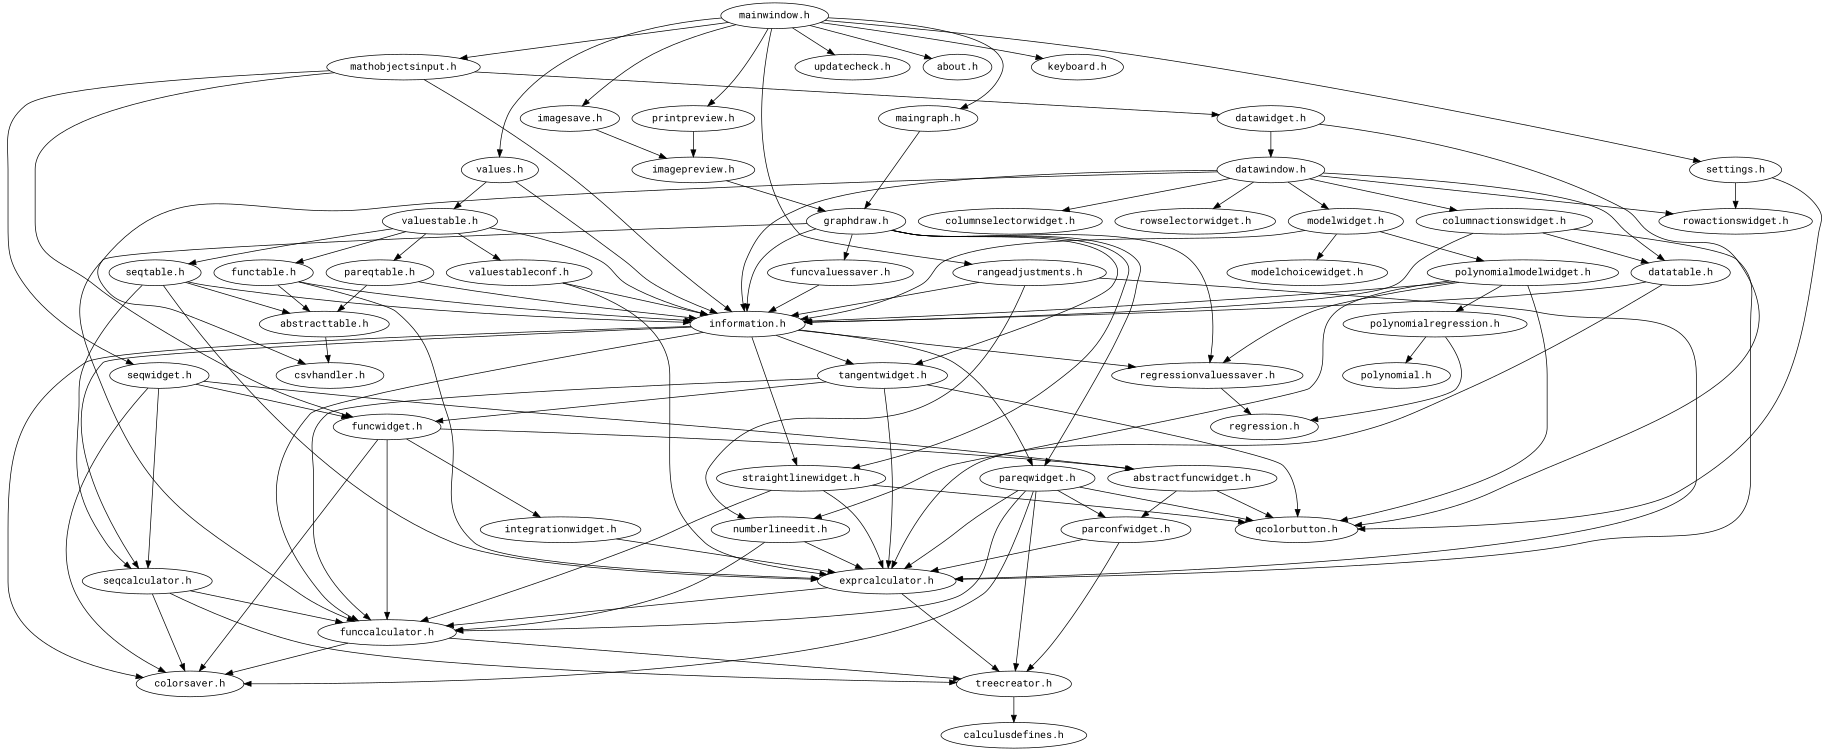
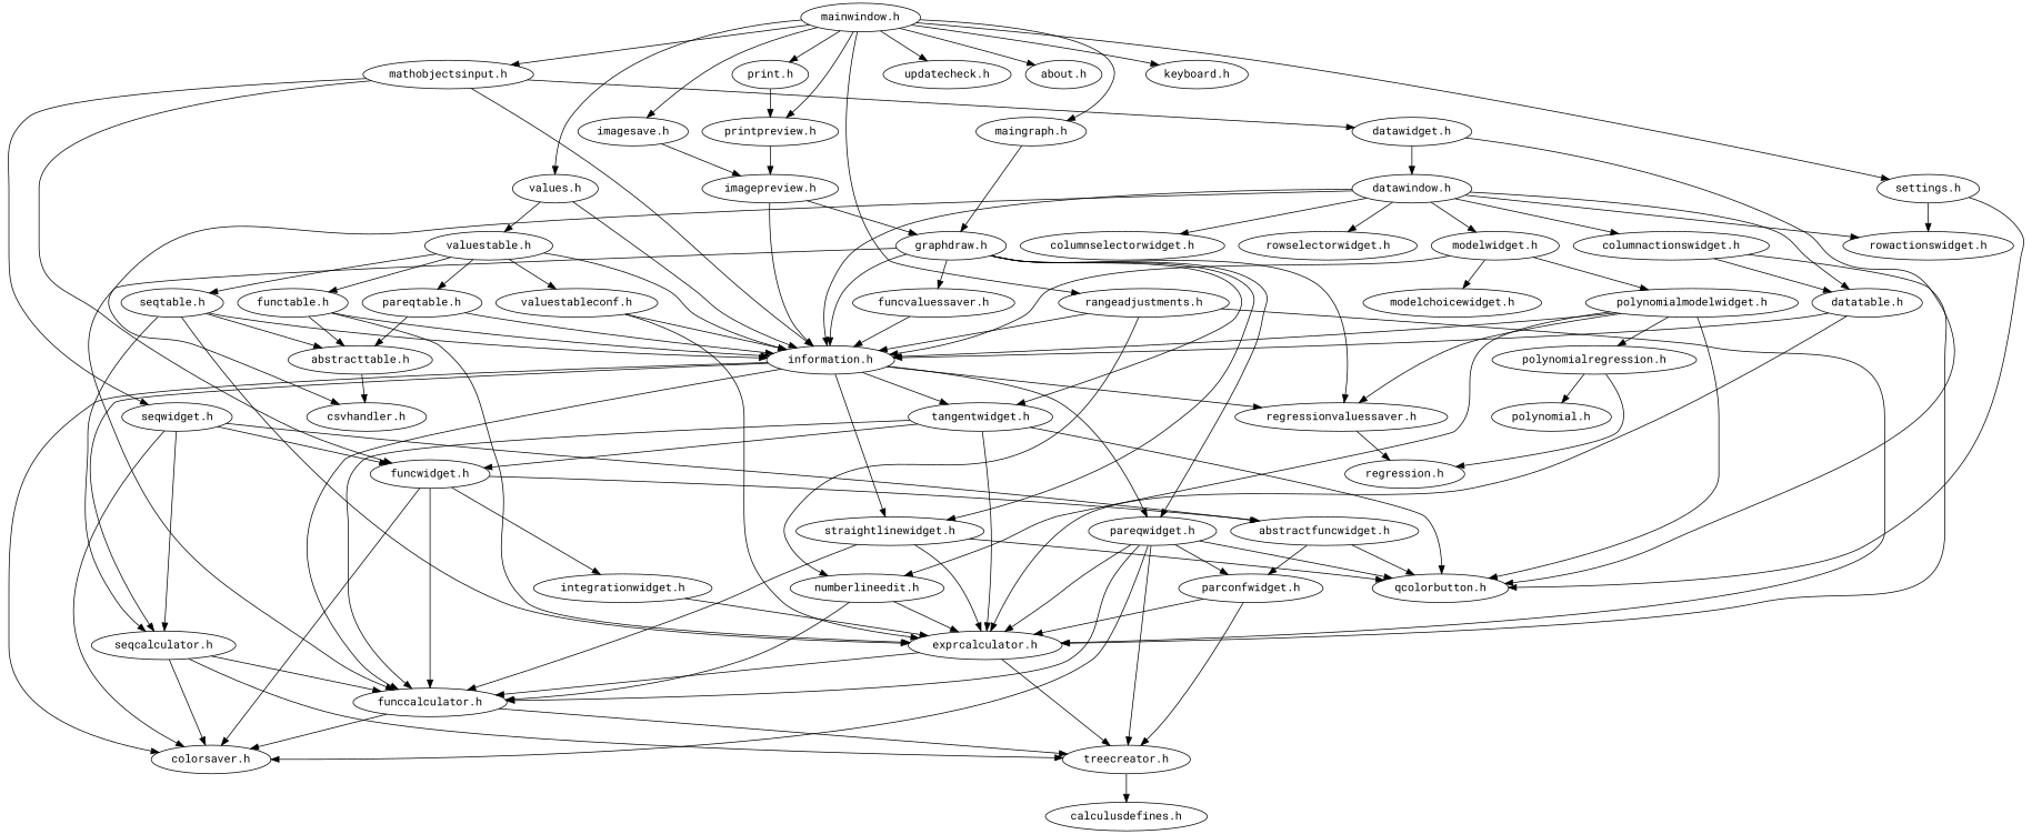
  digraph {
    clusterrank=local
    fontname="Roboto Mono"
    fontsize=16
    node [fontname="Roboto Mono"]
    edge [fontname="Roboto Mono"]
    "abstractfuncwidget.h"
    "parconfwidget.h"
    "qcolorbutton.h"
    "exprcalculator.h"
    "treecreator.h"
    "funccalculator.h"
    "calculusdefines.h"
    "datawindow.h"
    "information.h"
    "csvhandler.h"
    "modelwidget.h"
    "columnactionswidget.h"
    "datatable.h"
    "rowactionswidget.h"
    "columnselectorwidget.h"
    "rowselectorwidget.h"
    "pareqwidget.h"
    "seqcalculator.h"
    "regressionvaluessaver.h"
    "tangentwidget.h"
    "straightlinewidget.h"
    "colorsaver.h"
    "polynomialmodelwidget.h"
    "modelchoicewidget.h"
    "regression.h"
    "funcwidget.h"
    "values.h"
    "valuestable.h"
    "seqtable.h"
    "valuestableconf.h"
    "pareqtable.h"
    "functable.h"
    "abstracttable.h"
    "mathobjectsinput.h"
    "seqwidget.h"
    "datawidget.h"
    "integrationwidget.h"
    "maingraph.h"
    "graphdraw.h"
    "funcvaluessaver.h"
    "polynomialregression.h"
    "numberlineedit.h"
    "polynomial.h"
    "mainwindow.h"
    "rangeadjustments.h"
    "settings.h"
    "printpreview.h"
    "updatecheck.h"
    "about.h"
+   "print.h"
    "keyboard.h"
    "imagesave.h"
    "imagepreview.h"
    "abstractfuncwidget.h" -> "parconfwidget.h"
    "abstractfuncwidget.h" -> "qcolorbutton.h"
    "parconfwidget.h" -> "exprcalculator.h"
    "parconfwidget.h" -> "treecreator.h"
    "exprcalculator.h" -> "treecreator.h"
    "exprcalculator.h" -> "funccalculator.h"
    "treecreator.h" -> "calculusdefines.h"
    "funccalculator.h" -> "treecreator.h"
    "funccalculator.h" -> "colorsaver.h"
    "datawindow.h" -> "information.h"
    "datawindow.h" -> "csvhandler.h"
    "datawindow.h" -> "modelwidget.h"
    "datawindow.h" -> "columnactionswidget.h"
    "datawindow.h" -> "datatable.h"
    "datawindow.h" -> "rowactionswidget.h"
    "datawindow.h" -> "columnselectorwidget.h"
    "datawindow.h" -> "rowselectorwidget.h"
    "information.h" -> "funccalculator.h"
    "information.h" -> "pareqwidget.h"
    "information.h" -> "seqcalculator.h"
    "information.h" -> "regressionvaluessaver.h"
    "information.h" -> "tangentwidget.h"
    "information.h" -> "straightlinewidget.h"
    "information.h" -> "colorsaver.h"
    "modelwidget.h" -> "information.h"
    "modelwidget.h" -> "polynomialmodelwidget.h"
    "modelwidget.h" -> "modelchoicewidget.h"
    "columnactionswidget.h" -> "exprcalculator.h"
-   "columnactionswidget.h" -> "information.h"
+   "imagepreview.h" -> "information.h"
    "columnactionswidget.h" -> "datatable.h"
    "datatable.h" -> "exprcalculator.h"
    "datatable.h" -> "information.h"
    "pareqwidget.h" -> "parconfwidget.h"
    "pareqwidget.h" -> "qcolorbutton.h"
    "pareqwidget.h" -> "exprcalculator.h"
    "pareqwidget.h" -> "treecreator.h"
    "pareqwidget.h" -> "funccalculator.h"
    "pareqwidget.h" -> "colorsaver.h"
    "seqcalculator.h" -> "treecreator.h"
    "seqcalculator.h" -> "funccalculator.h"
    "seqcalculator.h" -> "colorsaver.h"
    "regressionvaluessaver.h" -> "regression.h"
    "tangentwidget.h" -> "qcolorbutton.h"
    "tangentwidget.h" -> "exprcalculator.h"
    "tangentwidget.h" -> "funccalculator.h"
    "tangentwidget.h" -> "funcwidget.h"
    "straightlinewidget.h" -> "qcolorbutton.h"
    "straightlinewidget.h" -> "exprcalculator.h"
    "straightlinewidget.h" -> "funccalculator.h"
    "polynomialmodelwidget.h" -> "qcolorbutton.h"
    "polynomialmodelwidget.h" -> "information.h"
    "polynomialmodelwidget.h" -> "regressionvaluessaver.h"
    "polynomialmodelwidget.h" -> "polynomialregression.h"
    "polynomialmodelwidget.h" -> "numberlineedit.h"
    "funcwidget.h" -> "abstractfuncwidget.h"
    "funcwidget.h" -> "funccalculator.h"
    "funcwidget.h" -> "colorsaver.h"
    "funcwidget.h" -> "integrationwidget.h"
    "values.h" -> "information.h"
    "values.h" -> "valuestable.h"
    "valuestable.h" -> "information.h"
    "valuestable.h" -> "seqtable.h"
    "valuestable.h" -> "valuestableconf.h"
    "valuestable.h" -> "pareqtable.h"
    "valuestable.h" -> "functable.h"
    "seqtable.h" -> "exprcalculator.h"
    "seqtable.h" -> "information.h"
    "seqtable.h" -> "seqcalculator.h"
    "seqtable.h" -> "abstracttable.h"
    "valuestableconf.h" -> "exprcalculator.h"
    "valuestableconf.h" -> "information.h"
    "pareqtable.h" -> "information.h"
    "pareqtable.h" -> "abstracttable.h"
    "functable.h" -> "exprcalculator.h"
    "functable.h" -> "information.h"
    "functable.h" -> "abstracttable.h"
    "abstracttable.h" -> "csvhandler.h"
    "mathobjectsinput.h" -> "information.h"
    "mathobjectsinput.h" -> "funcwidget.h"
    "mathobjectsinput.h" -> "seqwidget.h"
    "mathobjectsinput.h" -> "datawidget.h"
    "seqwidget.h" -> "abstractfuncwidget.h"
    "seqwidget.h" -> "seqcalculator.h"
    "seqwidget.h" -> "colorsaver.h"
    "seqwidget.h" -> "funcwidget.h"
    "datawidget.h" -> "qcolorbutton.h"
    "datawidget.h" -> "datawindow.h"
    "integrationwidget.h" -> "exprcalculator.h"
    "maingraph.h" -> "graphdraw.h"
    "graphdraw.h" -> "funccalculator.h"
    "graphdraw.h" -> "information.h"
    "graphdraw.h" -> "pareqwidget.h"
    "graphdraw.h" -> "regressionvaluessaver.h"
    "graphdraw.h" -> "tangentwidget.h"
    "graphdraw.h" -> "straightlinewidget.h"
    "graphdraw.h" -> "funcvaluessaver.h"
    "funcvaluessaver.h" -> "information.h"
    "polynomialregression.h" -> "regression.h"
    "polynomialregression.h" -> "polynomial.h"
    "numberlineedit.h" -> "exprcalculator.h"
    "numberlineedit.h" -> "funccalculator.h"
    "mainwindow.h" -> "values.h"
    "mainwindow.h" -> "mathobjectsinput.h"
    "mainwindow.h" -> "maingraph.h"
    "mainwindow.h" -> "rangeadjustments.h"
    "mainwindow.h" -> "settings.h"
    "mainwindow.h" -> "printpreview.h"
    "mainwindow.h" -> "updatecheck.h"
    "mainwindow.h" -> "about.h"
+   "mainwindow.h" -> "print.h"
    "mainwindow.h" -> "keyboard.h"
    "mainwindow.h" -> "imagesave.h"
    "rangeadjustments.h" -> "exprcalculator.h"
    "rangeadjustments.h" -> "information.h"
    "rangeadjustments.h" -> "numberlineedit.h"
    "settings.h" -> "qcolorbutton.h"
    "settings.h" -> "rowactionswidget.h"
    "printpreview.h" -> "imagepreview.h"
+   "print.h" -> "printpreview.h"
    "imagesave.h" -> "imagepreview.h"
    "imagepreview.h" -> "graphdraw.h"
  }
